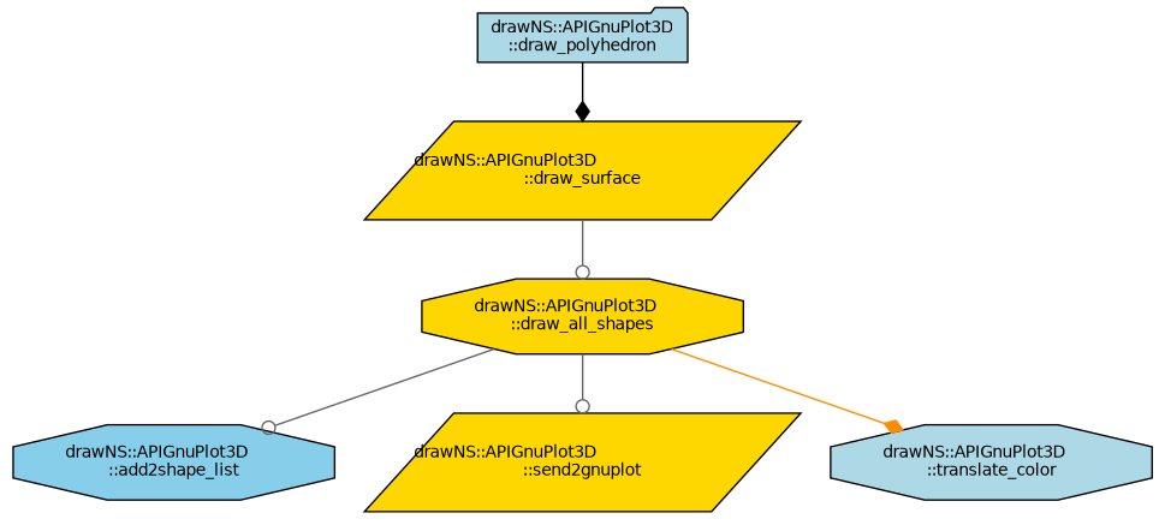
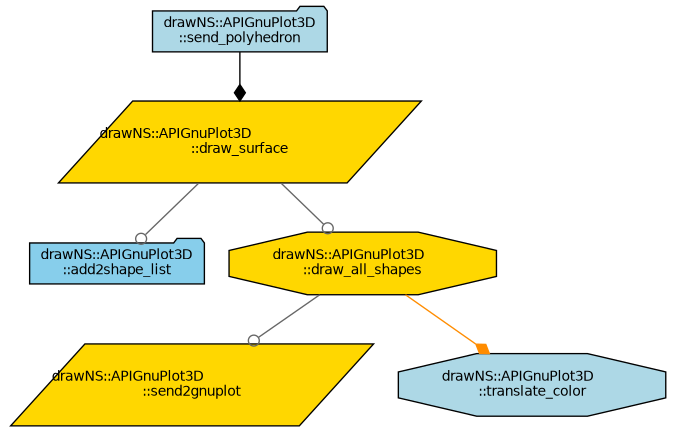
  digraph {
    rankdir=TB
    node [color=black fillcolor=gold fontname=Helvetica fontsize=10 shape=folder style=filled]
    edge [arrowhead=odot color=gray40 fontname=Helvetica fontsize=10 labelfontname=Helvetica labelfontsize=10 style=solid]
-   n1 [fillcolor=lightblue fontcolor=black height=0.2 label="drawNS::APIGnuPlot3D\l::draw_polyhedron" width=0.4]
+   n1 [fillcolor=lightblue fontcolor=black height=0.2 label="drawNS::APIGnuPlot3D\l::send_polyhedron" width=0.4]
    n2 [height=0.2 label="drawNS::APIGnuPlot3D\l::draw_surface" shape=parallelogram width=0.4]
-   n3 [fillcolor=skyblue height=0.2 label="drawNS::APIGnuPlot3D\l::add2shape_list" shape=octagon width=0.4]
+   n3 [fillcolor=skyblue height=0.2 label="drawNS::APIGnuPlot3D\l::add2shape_list" width=0.4]
    n4 [height=0.2 label="drawNS::APIGnuPlot3D\l::draw_all_shapes" shape=octagon width=0.4]
    n5 [height=0.2 label="drawNS::APIGnuPlot3D\l::send2gnuplot" shape=parallelogram width=0.4]
    n6 [fillcolor=lightblue height=0.2 label="drawNS::APIGnuPlot3D\l::translate_color" shape=octagon width=0.4]
    n1 -> n2 [arrowhead=diamond color=black]
-   n4 -> n3
+   n2 -> n3
    n2 -> n4
    n4 -> n5
    n4 -> n6 [arrowhead=diamond color=darkorange]
  }
